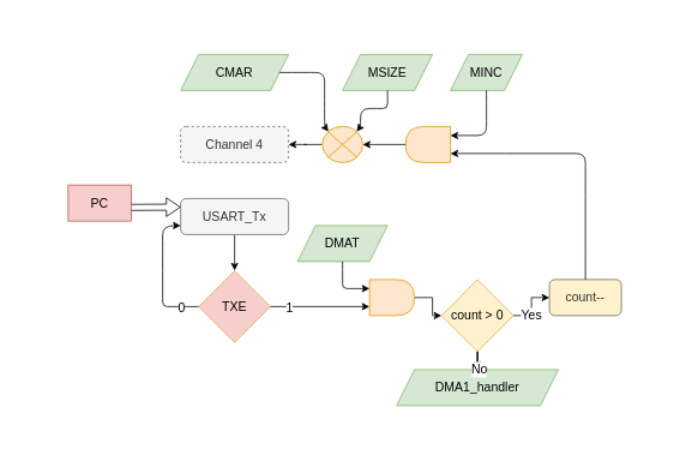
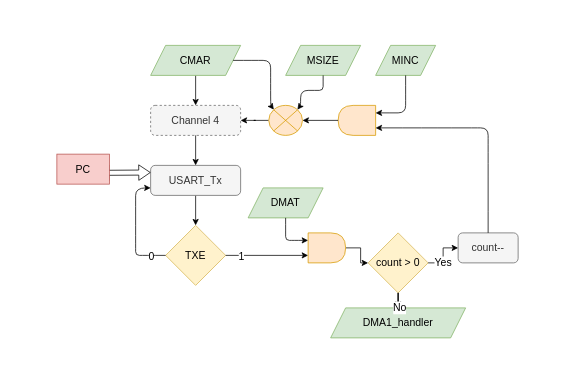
  <mxCell id="0" />
  <mxCell id="1" parent="0" />
  <mxCell id="2" value="" style="rounded=1;whiteSpace=wrap;html=1;fontSize=14;fillColor=none;strokeColor=none;" parent="1" vertex="1"><mxGeometry y="20" width="720" height="470" as="geometry" x="20" /></mxCell>
  <mxCell id="3" value="" style="group" parent="1" vertex="1" connectable="0"><mxGeometry x="60" y="60" width="630" height="390" as="geometry" /></mxCell>
- <mxCell id="4" value="TXE" style="rhombus;whiteSpace=wrap;html=1;fontSize=14;fillColor=#f8cecc;strokeColor=#d6b656;" parent="3" vertex="1"><mxGeometry x="160" y="240" width="80" height="80" as="geometry" /></mxCell>
+ <mxCell id="4" value="TXE" style="rhombus;whiteSpace=wrap;html=1;fontSize=14;fillColor=#fff2cc;strokeColor=#d6b656;" parent="3" vertex="1"><mxGeometry x="160" y="240" width="80" height="80" as="geometry" /></mxCell>
  <mxCell id="5" value="count &amp;gt; 0" style="rhombus;whiteSpace=wrap;html=1;fontSize=14;fillColor=#fff2cc;strokeColor=#d6b656;" parent="3" vertex="1"><mxGeometry x="430" y="250" width="80" height="80" as="geometry" /></mxCell>
- <mxCell id="6" value="count--" style="rounded=1;whiteSpace=wrap;html=1;fontSize=14;fillColor=#fff2cc;fontColor=#333333;strokeColor=#666666;" parent="3" vertex="1"><mxGeometry x="550" y="250" width="80" height="40" as="geometry" /></mxCell>
+ <mxCell id="6" value="count--" style="rounded=1;whiteSpace=wrap;html=1;fontSize=14;fillColor=#f5f5f5;fontColor=#333333;strokeColor=#666666;" parent="3" vertex="1"><mxGeometry x="550" y="250" width="80" height="40" as="geometry" /></mxCell>
  <mxCell id="7" value="" style="edgeStyle=orthogonalEdgeStyle;rounded=0;orthogonalLoop=1;jettySize=auto;html=1;fontSize=14;" parent="3" source="5" target="6" edge="1"><mxGeometry relative="1" as="geometry" /></mxCell>
  <mxCell id="8" value="Yes" style="edgeLabel;html=1;align=center;verticalAlign=middle;resizable=0;points=[];fontSize=14;" parent="7" vertex="1" connectable="0"><mxGeometry x="-0.3" y="1" relative="1" as="geometry"><mxPoint as="offset" /></mxGeometry></mxCell>
  <mxCell id="9" value="DMA1_handler" style="shape=parallelogram;perimeter=parallelogramPerimeter;whiteSpace=wrap;html=1;fixedSize=1;fontSize=14;fillColor=#d5e8d4;strokeColor=#82b366;" parent="3" vertex="1"><mxGeometry x="380" y="350" width="180" height="40" as="geometry" /></mxCell>
  <mxCell id="10" value="" style="edgeStyle=orthogonalEdgeStyle;rounded=0;orthogonalLoop=1;jettySize=auto;html=1;fontSize=14;" parent="3" source="5" target="9" edge="1"><mxGeometry relative="1" as="geometry" /></mxCell>
  <mxCell id="11" value="No" style="edgeLabel;html=1;align=center;verticalAlign=middle;resizable=0;points=[];fontSize=14;" parent="10" vertex="1" connectable="0"><mxGeometry x="-0.296" y="-1" relative="1" as="geometry"><mxPoint as="offset" /></mxGeometry></mxCell>
  <mxCell id="12" value="Channel 4" style="rounded=1;whiteSpace=wrap;html=1;fontSize=14;fillColor=#f5f5f5;fontColor=#333333;strokeColor=#666666;dashed=1;" parent="3" vertex="1"><mxGeometry x="140" y="80" width="120" height="40" as="geometry" /></mxCell>
+ <mxCell id="13" style="edgeStyle=orthogonalEdgeStyle;rounded=0;orthogonalLoop=1;jettySize=auto;html=1;entryX=0.5;entryY=0;entryDx=0;entryDy=0;fontSize=14;" parent="3" source="14" target="12" edge="1"><mxGeometry relative="1" as="geometry" /></mxCell>
  <mxCell id="14" value="CMAR" style="shape=parallelogram;perimeter=parallelogramPerimeter;whiteSpace=wrap;html=1;fixedSize=1;fontSize=14;fillColor=#d5e8d4;strokeColor=#82b366;" parent="3" vertex="1"><mxGeometry x="140" width="120" height="40" as="geometry" /></mxCell>
  <mxCell id="15" value="MSIZE" style="shape=parallelogram;perimeter=parallelogramPerimeter;whiteSpace=wrap;html=1;fixedSize=1;fontSize=14;fillColor=#d5e8d4;strokeColor=#82b366;" parent="3" vertex="1"><mxGeometry x="320" width="100" height="40" as="geometry" /></mxCell>
  <mxCell id="16" value="" style="edgeStyle=orthogonalEdgeStyle;rounded=0;orthogonalLoop=1;jettySize=auto;html=1;fontSize=14;" parent="3" source="17" target="4" edge="1"><mxGeometry relative="1" as="geometry" /></mxCell>
  <mxCell id="17" value="USART_Tx" style="rounded=1;whiteSpace=wrap;html=1;fontSize=14;fillColor=#f5f5f5;fontColor=#333333;strokeColor=#666666;" parent="3" vertex="1"><mxGeometry x="140" y="160" width="120" height="40" as="geometry" /></mxCell>
  <mxCell id="18" value="DMAT" style="shape=parallelogram;perimeter=parallelogramPerimeter;whiteSpace=wrap;html=1;fixedSize=1;fontSize=14;fillColor=#d5e8d4;strokeColor=#82b366;" parent="3" vertex="1"><mxGeometry x="270" y="190" width="100" height="40" as="geometry" /></mxCell>
  <mxCell id="19" value="" style="edgeStyle=orthogonalEdgeStyle;rounded=0;orthogonalLoop=1;jettySize=auto;html=1;fontSize=14;" parent="3" source="20" target="5" edge="1"><mxGeometry relative="1" as="geometry" /></mxCell>
  <mxCell id="20" value="" style="shape=delay;whiteSpace=wrap;html=1;fontSize=14;fillColor=#ffe6cc;strokeColor=#d79b00;" parent="3" vertex="1"><mxGeometry x="350" y="250" width="50" height="40" as="geometry" /></mxCell>
  <mxCell id="21" value="" style="curved=1;endArrow=classic;html=1;rounded=0;fontSize=14;entryX=0;entryY=0.25;entryDx=0;entryDy=0;exitX=0.5;exitY=1;exitDx=0;exitDy=0;" parent="3" source="18" target="20" edge="1"><mxGeometry width="50" height="50" relative="1" as="geometry"><mxPoint x="280" y="320" as="sourcePoint" /><mxPoint x="330" y="270" as="targetPoint" /><Array as="points"><mxPoint x="320" y="250" /><mxPoint x="320" y="260" /><mxPoint x="330" y="260" /></Array></mxGeometry></mxCell>
  <mxCell id="22" value="" style="endArrow=classic;html=1;rounded=0;fontSize=14;entryX=0;entryY=0.75;entryDx=0;entryDy=0;exitX=1;exitY=0.5;exitDx=0;exitDy=0;" parent="3" source="4" target="20" edge="1"><mxGeometry width="50" height="50" relative="1" as="geometry"><mxPoint x="270" y="330" as="sourcePoint" /><mxPoint x="320" y="280" as="targetPoint" /></mxGeometry></mxCell>
  <mxCell id="23" value="1" style="edgeLabel;html=1;align=center;verticalAlign=middle;resizable=0;points=[];fontSize=14;" parent="22" vertex="1" connectable="0"><mxGeometry x="-0.422" y="1" relative="1" as="geometry"><mxPoint x="-12" y="1" as="offset" /></mxGeometry></mxCell>
  <mxCell id="24" value="" style="curved=1;endArrow=classic;html=1;rounded=0;fontSize=14;exitX=1;exitY=0.5;exitDx=0;exitDy=0;entryX=0;entryY=0;entryDx=0;entryDy=0;" parent="3" source="14" target="34" edge="1"><mxGeometry width="50" height="50" relative="1" as="geometry"><mxPoint x="260" y="70" as="sourcePoint" /><mxPoint x="300" y="80.0" as="targetPoint" /><Array as="points"><mxPoint x="280" y="20" /><mxPoint x="300" y="20" /><mxPoint x="300" y="40" /><mxPoint x="300" y="80" /></Array></mxGeometry></mxCell>
  <mxCell id="25" value="" style="curved=1;endArrow=classic;html=1;rounded=0;fontSize=14;exitX=0.5;exitY=1;exitDx=0;exitDy=0;entryX=1;entryY=0;entryDx=0;entryDy=0;" parent="3" source="15" target="34" edge="1"><mxGeometry width="50" height="50" relative="1" as="geometry"><mxPoint x="450" y="120" as="sourcePoint" /><mxPoint x="340" y="80.0" as="targetPoint" /><Array as="points"><mxPoint x="370" y="50" /><mxPoint x="370" y="60" /><mxPoint x="360" y="60" /><mxPoint x="340" y="60" /><mxPoint x="340" y="80" /></Array></mxGeometry></mxCell>
  <mxCell id="26" value="MINC" style="shape=parallelogram;perimeter=parallelogramPerimeter;whiteSpace=wrap;html=1;fixedSize=1;fontSize=14;fillColor=#d5e8d4;strokeColor=#82b366;" parent="3" vertex="1"><mxGeometry x="440" width="80" height="40" as="geometry" /></mxCell>
  <mxCell id="27" value="" style="shape=delay;whiteSpace=wrap;html=1;fontSize=14;direction=west;fillColor=#ffe6cc;strokeColor=#d79b00;" parent="3" vertex="1"><mxGeometry x="390" y="80" width="50" height="40" as="geometry" /></mxCell>
+ <mxCell id="28" value="" style="edgeStyle=orthogonalEdgeStyle;rounded=0;orthogonalLoop=1;jettySize=auto;html=1;fontSize=14;" parent="3" source="12" target="17" edge="1"><mxGeometry relative="1" as="geometry" /></mxCell>
  <mxCell id="29" value="" style="curved=1;endArrow=classic;html=1;rounded=0;fontSize=14;entryX=0;entryY=0.75;entryDx=0;entryDy=0;exitX=0.5;exitY=1;exitDx=0;exitDy=0;" parent="3" source="26" target="27" edge="1"><mxGeometry width="50" height="50" relative="1" as="geometry"><mxPoint x="560" y="60" as="sourcePoint" /><mxPoint x="510" y="110" as="targetPoint" /><Array as="points"><mxPoint x="480" y="70" /><mxPoint x="480" y="90" /><mxPoint x="460" y="90" /></Array></mxGeometry></mxCell>
  <mxCell id="30" value="" style="curved=1;endArrow=classic;html=1;rounded=0;fontSize=14;entryX=0;entryY=0.25;entryDx=0;entryDy=0;exitX=0.5;exitY=0;exitDx=0;exitDy=0;" parent="3" source="6" target="27" edge="1"><mxGeometry width="50" height="50" relative="1" as="geometry"><mxPoint x="460" y="180" as="sourcePoint" /><mxPoint x="510" y="130" as="targetPoint" /><Array as="points"><mxPoint x="590" y="130" /><mxPoint x="590" y="110" /><mxPoint x="570" y="110" /></Array></mxGeometry></mxCell>
  <mxCell id="31" value="" style="curved=1;endArrow=classic;html=1;rounded=0;fontSize=14;entryX=0;entryY=0.75;entryDx=0;entryDy=0;exitX=0;exitY=0.5;exitDx=0;exitDy=0;" parent="3" source="4" target="17" edge="1"><mxGeometry width="50" height="50" relative="1" as="geometry"><mxPoint x="60" y="240" as="sourcePoint" /><mxPoint x="110" y="190" as="targetPoint" /><Array as="points"><mxPoint x="130" y="280" /><mxPoint x="120" y="280" /><mxPoint x="120" y="270" /><mxPoint x="120" y="210" /><mxPoint x="120" y="190" /></Array></mxGeometry></mxCell>
  <mxCell id="32" value="0" style="edgeLabel;html=1;align=center;verticalAlign=middle;resizable=0;points=[];fontSize=14;" parent="31" vertex="1" connectable="0"><mxGeometry x="-0.527" y="-1" relative="1" as="geometry"><mxPoint x="15" y="1" as="offset" /></mxGeometry></mxCell>
  <mxCell id="33" value="" style="edgeStyle=orthogonalEdgeStyle;rounded=0;orthogonalLoop=1;jettySize=auto;html=1;fontSize=14;" parent="3" source="34" target="12" edge="1"><mxGeometry relative="1" as="geometry" /></mxCell>
  <mxCell id="34" value="" style="shape=sumEllipse;perimeter=ellipsePerimeter;whiteSpace=wrap;html=1;backgroundOutline=1;fontSize=14;fillColor=#ffe6cc;strokeColor=#d79b00;" parent="3" vertex="1"><mxGeometry x="297.5" y="80" width="45" height="40" as="geometry" /></mxCell>
  <mxCell id="35" value="" style="edgeStyle=orthogonalEdgeStyle;rounded=0;orthogonalLoop=1;jettySize=auto;html=1;fontSize=14;entryX=1;entryY=0.5;entryDx=0;entryDy=0;" parent="3" source="27" target="34" edge="1"><mxGeometry relative="1" as="geometry"><mxPoint x="360" y="100.0" as="targetPoint" /></mxGeometry></mxCell>
  <mxCell id="36" value="" style="shape=flexArrow;endArrow=classic;startArrow=classic;html=1;rounded=0;fontSize=14;width=6.731;startSize=4.26;startWidth=12.936;endWidth=12.936;endSize=4.779;" parent="3" edge="1"><mxGeometry width="100" height="100" relative="1" as="geometry"><mxPoint x="70" y="170" as="sourcePoint" /><mxPoint x="140" y="169.5" as="targetPoint" /></mxGeometry></mxCell>
  <mxCell id="37" value="PC" style="rounded=0;whiteSpace=wrap;html=1;fontSize=14;fillColor=#f8cecc;strokeColor=#b85450;" parent="3" vertex="1"><mxGeometry x="15" y="145" width="70" height="40" as="geometry" /></mxCell>
